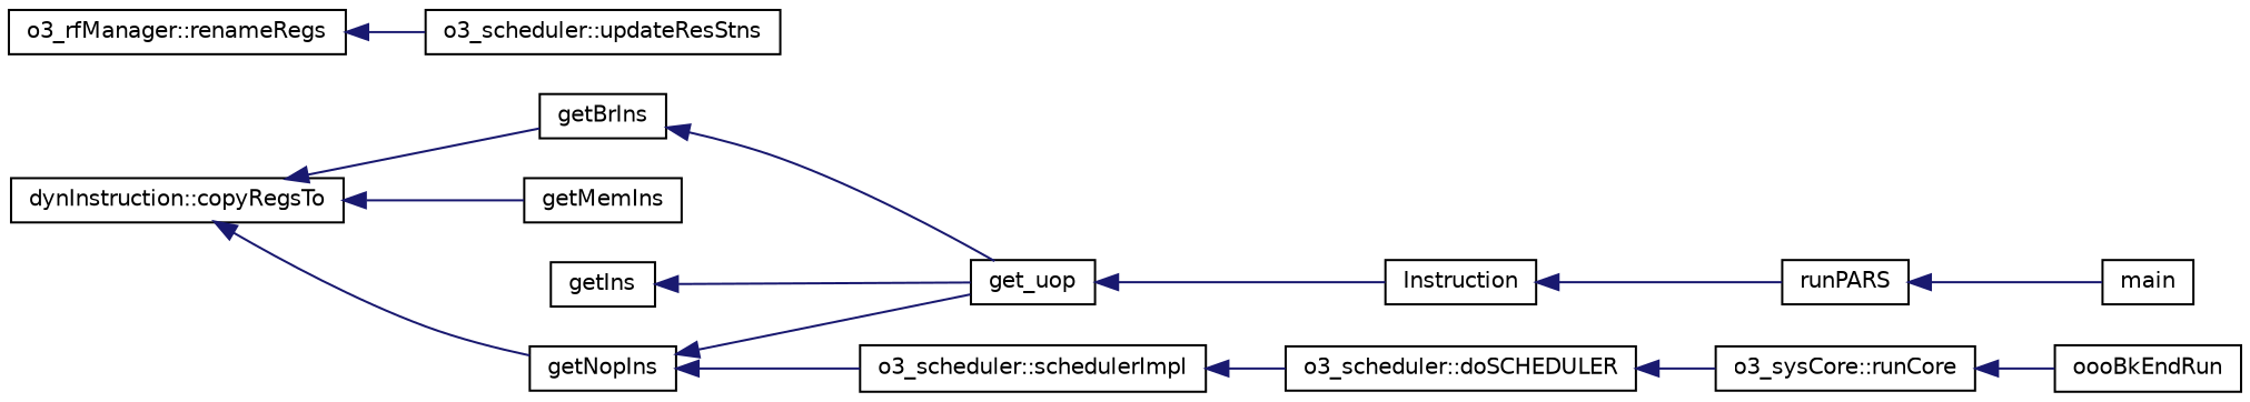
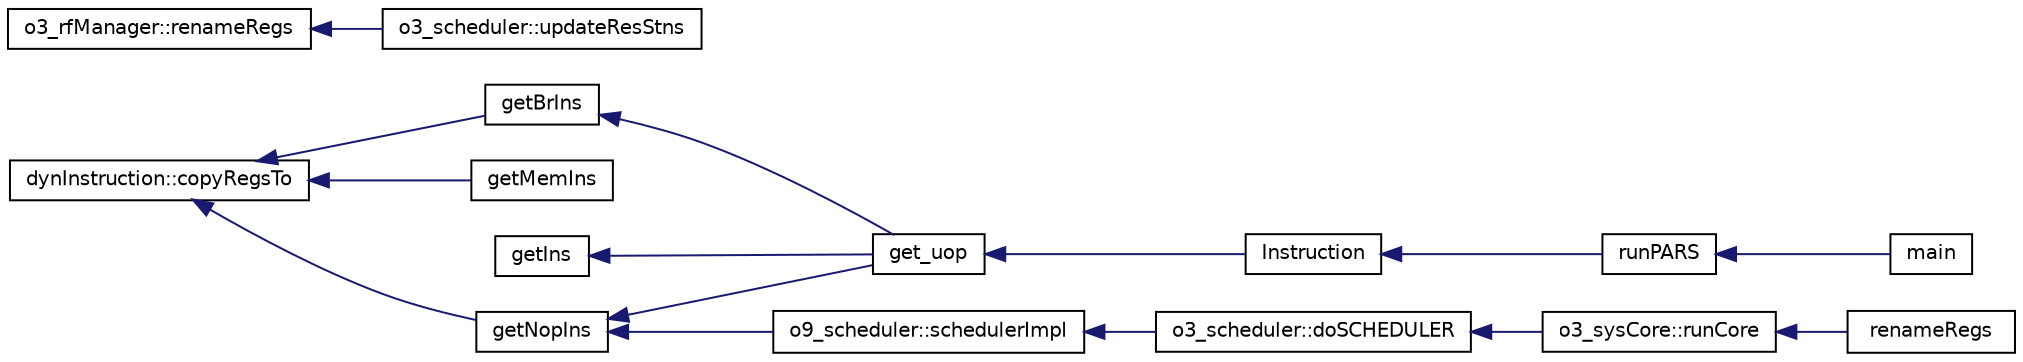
  digraph {
    rankdir=LR
    node [color=black fillcolor=white fontname=Helvetica fontsize=10 shape=record style=filled]
    edge [color=midnightblue dir=back fontname=Helvetica fontsize=10 labelfontname=Helvetica labelfontsize=10 style=solid]
    n1 [height=0.2 label="dynInstruction::copyRegsTo" width=0.4]
    n2 [height=0.2 label=getBrIns width=0.4]
    n3 [height=0.2 label=getMemIns width=0.4]
    n4 [height=0.2 label=getNopIns width=0.4]
    n5 [height=0.2 label="o3_rfManager::renameRegs" width=0.4]
    n6 [height=0.2 label="o3_scheduler::updateResStns" width=0.4]
    n7 [height=0.2 label=get_uop width=0.4]
    n8 [height=0.2 label=getIns width=0.4]
-   n9 [height=0.2 label="o3_scheduler::schedulerImpl" width=0.4]
+   n9 [height=0.2 label="o9_scheduler::schedulerImpl" width=0.4]
    n10 [height=0.2 label=Instruction width=0.4]
    n11 [height=0.2 label=runPARS width=0.4]
    n12 [height=0.2 label=main width=0.4]
    n13 [height=0.2 label="o3_scheduler::doSCHEDULER" width=0.4]
    n14 [height=0.2 label="o3_sysCore::runCore" width=0.4]
-   n15 [height=0.2 label=oooBkEndRun width=0.4]
+   n15 [height=0.2 label=renameRegs width=0.4]
    n1 -> n2
    n1 -> n3
    n1 -> n4
    n2 -> n7
    n4 -> n7
    n4 -> n9
    n5 -> n6
    n7 -> n10
    n8 -> n7
    n9 -> n13
    n10 -> n11
    n11 -> n12
    n13 -> n14
    n14 -> n15
  }
